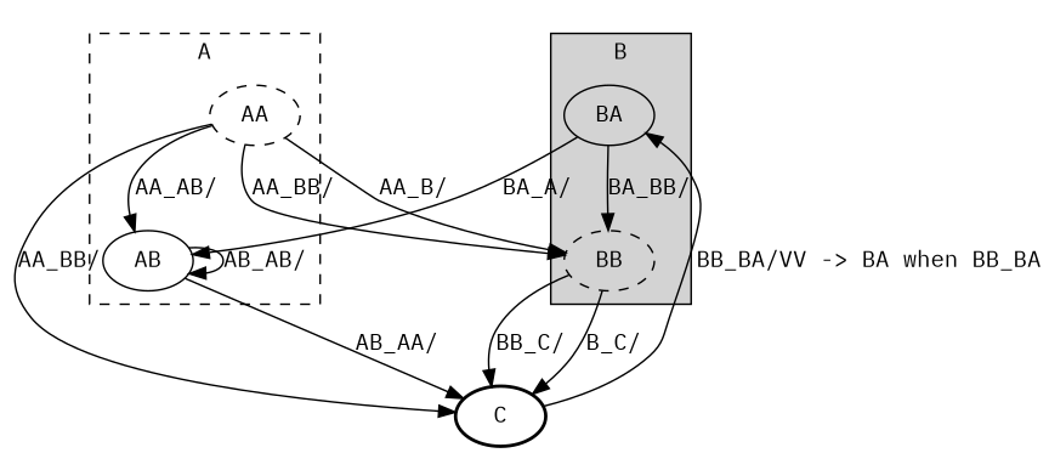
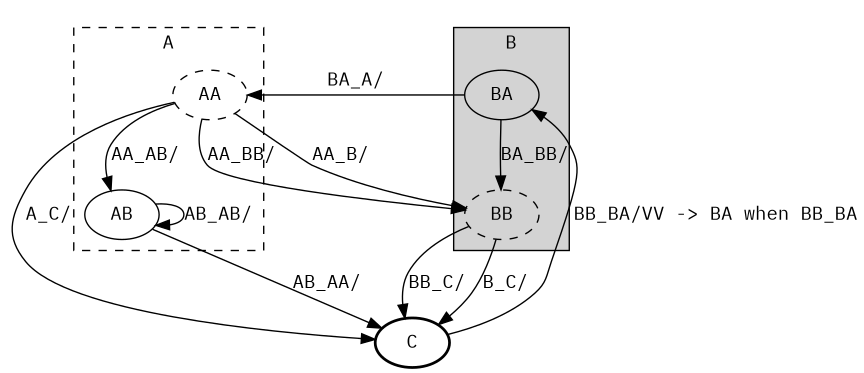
  digraph {
    compound=true
    fontname="IBM Plex Mono"
    node [fontname="IBM Plex Mono" style=dashed]
    edge [fontname="IBM Plex Mono"]
    AA
    AB [style=""]
    BA [style=filled]
    BB
    C [style=bold]
    subgraph cluster_1 {
      style=invis
      subgraph cluster_2 {
        label=A
        style="visible, dashed"
        AA
        AB
      }
    }
    subgraph cluster_3 {
      style=invis
      subgraph cluster_4 {
        label=B
        style="visible, filled"
        BA
        BB
      }
    }
    AA -> AB [label="AA_AB/"]
    AA -> BB [label="AA_B/"]
    AA -> BB [label="AA_BB/"]
-   AA -> C [label="AA_BB/"]
+   AA -> C [label="A_C/"]
    AB -> AB [label="AB_AB/"]
    AB -> C [label="AB_AA/"]
-   BA -> AB [label="BA_A/"]
+   BA -> AA [label="BA_A/"]
    BA -> BB [label="BA_BB/"]
    BB -> C [label="B_C/"]
    BB -> C [label="BB_C/"]
    C -> BA [label="BB_BA/VV -> BA when BB_BA"]
  }
